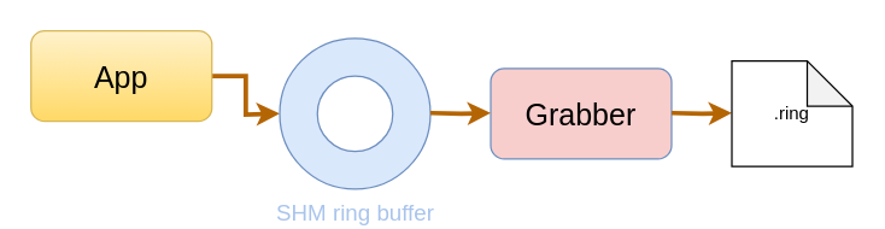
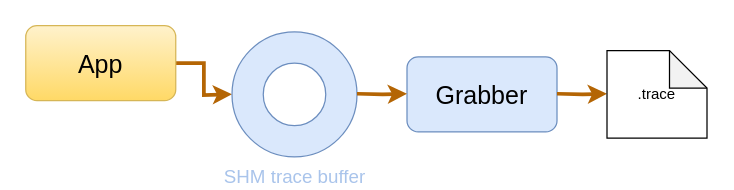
  <mxCell id="0" />
  <mxCell id="1" parent="0" />
  <mxCell id="2" value="" style="edgeStyle=orthogonalEdgeStyle;rounded=0;orthogonalLoop=1;jettySize=auto;html=1;fontSize=20;strokeWidth=3;fillColor=#fad7ac;strokeColor=#b46504;" parent="1" source="3" edge="1"><mxGeometry relative="1" as="geometry"><mxPoint x="185" y="75" as="targetPoint" /></mxGeometry></mxCell>
  <mxCell id="3" value="App" style="rounded=1;whiteSpace=wrap;html=1;gradientColor=#ffd966;fillColor=#fff2cc;strokeColor=#d6b656;fontSize=20;" parent="1" vertex="1"><mxGeometry x="20" y="20" width="120" height="60" as="geometry" /></mxCell>
- <mxCell id="4" value="SHM ring buffer" style="verticalLabelPosition=bottom;verticalAlign=top;html=1;shape=mxgraph.basic.donut;dx=25;fillColor=#dae8fc;strokeColor=#6c8ebf;fontColor=#A9C4EB;fontSize=15;" vertex="1" parent="1"><mxGeometry x="185" y="25" width="100" height="100" as="geometry" /></mxCell>
- <mxCell id="5" value="Grabber" style="rounded=1;whiteSpace=wrap;html=1;fillColor=#f8cecc;strokeColor=#6c8ebf;fontSize=20;" vertex="1" parent="1"><mxGeometry x="325" y="45" width="120" height="60" as="geometry" /></mxCell>
+ <mxCell id="4" value="SHM trace buffer" style="verticalLabelPosition=bottom;verticalAlign=top;html=1;shape=mxgraph.basic.donut;dx=25;fillColor=#dae8fc;strokeColor=#6c8ebf;fontColor=#A9C4EB;fontSize=15;" vertex="1" parent="1"><mxGeometry x="185" y="25" width="100" height="100" as="geometry" /></mxCell>
+ <mxCell id="5" value="Grabber" style="rounded=1;whiteSpace=wrap;html=1;fillColor=#dae8fc;strokeColor=#6c8ebf;fontSize=20;" vertex="1" parent="1"><mxGeometry x="325" y="45" width="120" height="60" as="geometry" /></mxCell>
  <mxCell id="6" value="" style="edgeStyle=orthogonalEdgeStyle;rounded=0;orthogonalLoop=1;jettySize=auto;html=1;fontSize=20;strokeWidth=3;fillColor=#fad7ac;strokeColor=#b46504;" edge="1" parent="1"><mxGeometry relative="1" as="geometry"><mxPoint x="285" y="74.5" as="sourcePoint" /><mxPoint x="325" y="74.5" as="targetPoint" /></mxGeometry></mxCell>
  <mxCell id="7" value="" style="edgeStyle=orthogonalEdgeStyle;rounded=0;orthogonalLoop=1;jettySize=auto;html=1;fontSize=20;strokeWidth=3;fillColor=#fad7ac;strokeColor=#b46504;" edge="1" parent="1"><mxGeometry relative="1" as="geometry"><mxPoint x="445" y="74.5" as="sourcePoint" /><mxPoint x="485" y="74.5" as="targetPoint" /></mxGeometry></mxCell>
- <mxCell id="8" value=".ring" style="shape=note;whiteSpace=wrap;html=1;backgroundOutline=1;darkOpacity=0.05;" vertex="1" parent="1"><mxGeometry x="485" y="40" width="80" height="70" as="geometry" /></mxCell>
+ <mxCell id="8" value=".trace" style="shape=note;whiteSpace=wrap;html=1;backgroundOutline=1;darkOpacity=0.05;" vertex="1" parent="1"><mxGeometry x="485" y="40" width="80" height="70" as="geometry" /></mxCell>
